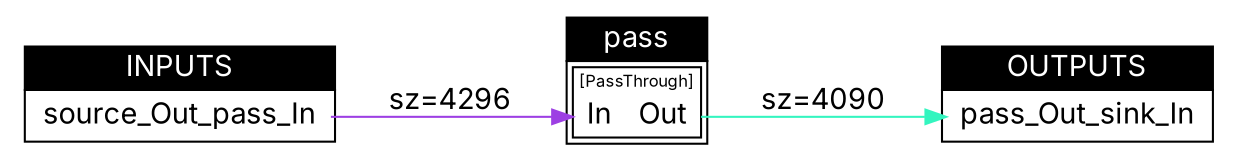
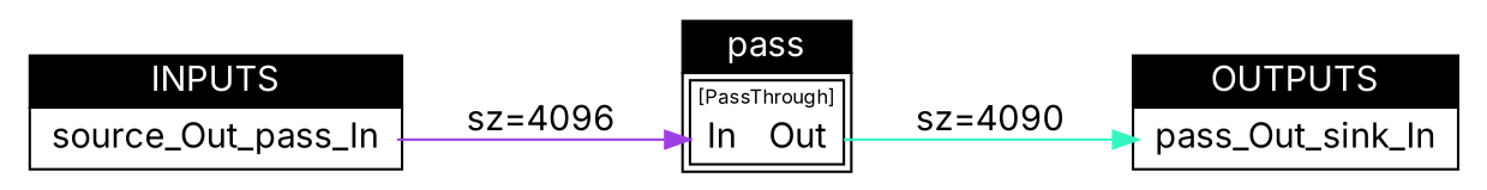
  digraph {
    fontname=Inter
    rankdir=LR
    node [fontname=Inter shape=none]
    edge [fontname=Inter]
    n1 [label=< 		<table border="0" cellborder="1" cellspacing="0"> 		<tr><td bgcolor="black"><font color="#ffffff"> INPUTS </font></td></tr> 		<tr><td> 			<table border="0" cellborder="0" cellspacing="0"> 				<tr><td align="right" port="source_Out_pass_In"> source_Out_pass_In </td></tr> 			</table> 		</td></tr> 		</table> 	>]
    n2 [label=< 		<table border="0" cellborder="1" cellspacing="0"> 		<tr><td bgcolor="black"><font color="#ffffff"> pass </font></td></tr> 		<tr><td> 			<table border="1" cellborder="0" cellspacing="0"> 				<tr><td colspan="2"><font point-size="8">[PassThrough]</font></td></tr> 				<tr><td align="left" port="In"> In </td><td align="right" port="Out"> Out </td></tr> 			</table> 		</td></tr> 		</table>>]
    n3 [label=< 		<table border="0" cellborder="1" cellspacing="0"> 		<tr><td bgcolor="black"><font color="#ffffff"> OUTPUTS </font></td></tr> 		<tr><td> 			<table border="0" cellborder="0" cellspacing="0"> 				<tr><td align="left" port="pass_Out_sink_In"> pass_Out_sink_In </td></tr> 			</table> 		</td></tr> 		</table> 	>]
-   n1 -> n2 [color="#9d3fe3" headport="In:w" label="sz=4296" tailport="source_Out_pass_In:e"]
+   n1 -> n2 [color="#9d3fe3" headport="In:w" label="sz=4096" tailport="source_Out_pass_In:e"]
    n2 -> n3 [color="#33f5bf" headport="pass_Out_sink_In:w" label="sz=4090" tailport="Out:e"]
  }
